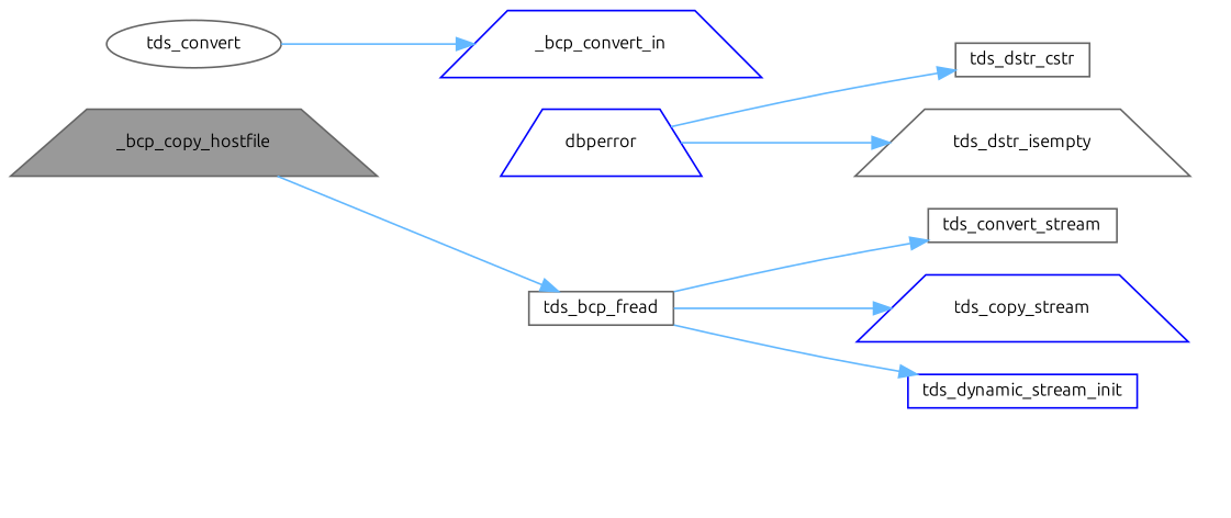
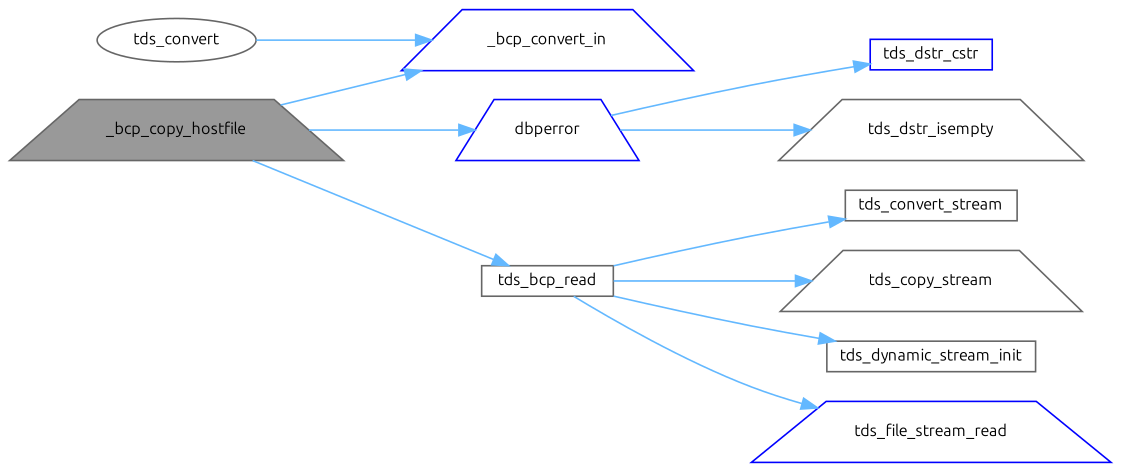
  digraph {
    fontname=Ubuntu
    rankdir=LR
    node [color=gray40 fillcolor=white fontname=Ubuntu fontsize=10 shape=trapezium style=filled]
    edge [color=steelblue1 fontname=Ubuntu fontsize=10 labelfontname=Helvetica labelfontsize=10 style=solid]
    n1 [fillcolor=grey60 fontcolor=black height=0.2 label=_bcp_copy_hostfile width=0.4]
    n2 [color=blue height=0.2 label=_bcp_convert_in width=0.4]
    n3 [color=blue height=0.2 label=dbperror width=0.4]
-   n4 [height=0.2 label=tds_bcp_fread shape=box width=0.4]
-   n5 [height=0.2 label=tds_dstr_cstr shape=box width=0.4]
+   n4 [height=0.2 label=tds_bcp_read shape=box width=0.4]
+   n5 [color=blue height=0.2 label=tds_dstr_cstr shape=box width=0.4]
    n6 [height=0.2 label=tds_dstr_isempty width=0.4]
    n7 [height=0.2 label=tds_convert_stream shape=box width=0.4]
-   n8 [color=blue height=0.2 label=tds_copy_stream width=0.4]
-   n9 [color=blue height=0.2 label=tds_dynamic_stream_init shape=box width=0.4]
+   n8 [height=0.2 label=tds_copy_stream width=0.4]
+   n9 [height=0.2 label=tds_dynamic_stream_init shape=box width=0.4]
+   n10 [color=blue height=0.2 label=tds_file_stream_read width=0.4]
    n11 [height=0.2 label=tds_convert shape=ellipse width=0.4]
+   n1 -> n2
+   n1 -> n3
    n1 -> n4
    n3 -> n5
    n3 -> n6
    n4 -> n7
    n4 -> n8
    n4 -> n9
+   n4 -> n10
    n11 -> n2
  }
